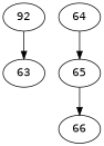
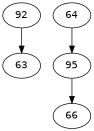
  digraph {
    fontname="DejaVu Sans"
    node [fontname="DejaVu Sans"]
    edge [fontname="DejaVu Sans"]
    n1 [label=92]
    63
    64
-   65
+   65 [label=95]
    66
    n1 -> 63 [action=0]
    64 -> 65 [action=1]
    65 -> 66 [action=2]
  }
